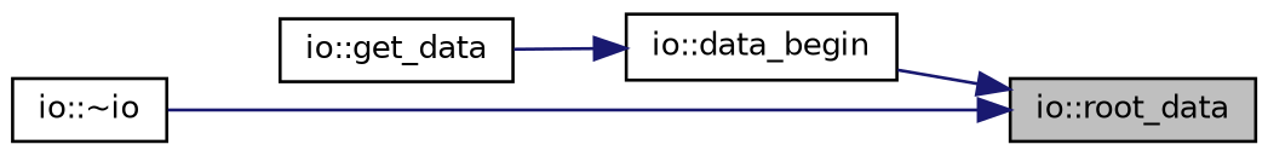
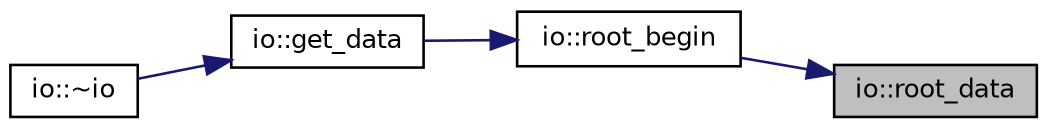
  digraph {
    rankdir=RL
    node [color=black fillcolor=white fontname=Helvetica fontsize=10 shape=record style=filled]
    edge [color=midnightblue dir=back fontname=Helvetica fontsize=10 labelfontname=Helvetica labelfontsize=10 style=solid]
    n1 [fillcolor=grey75 fontcolor=black height=0.2 label="io::root_data" width=0.4]
-   n2 [height=0.2 label="io::data_begin" width=0.4]
+   n2 [height=0.2 label="io::root_begin" width=0.4]
    n3 [height=0.2 label="io::~io" width=0.4]
    n4 [height=0.2 label="io::get_data" width=0.4]
    n1 -> n2
-   n1 -> n3
+   n4 -> n3
    n2 -> n4
  }
